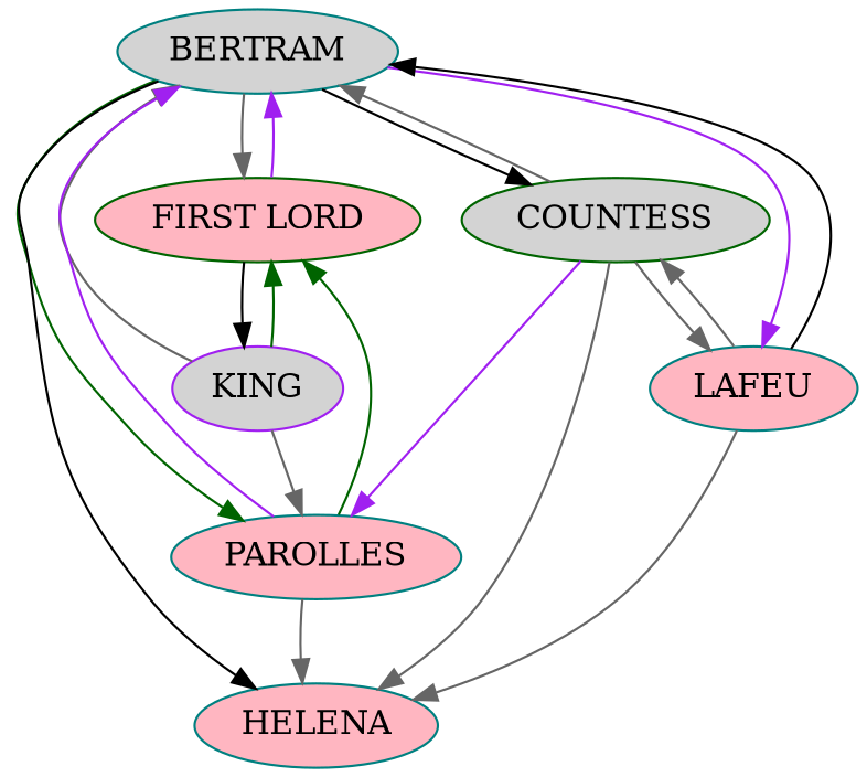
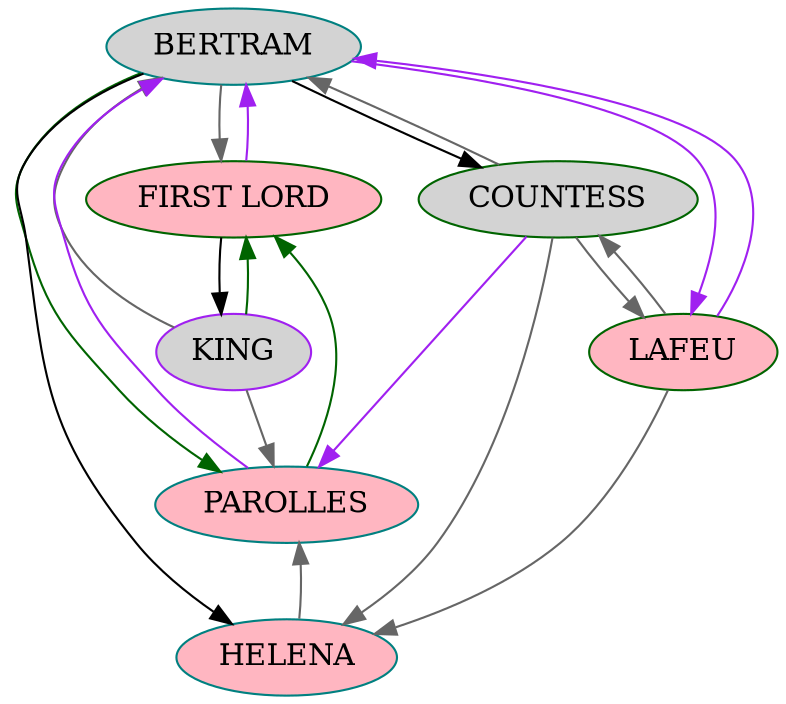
  strict digraph {
    node [color=teal fillcolor=lightpink style=filled]
    edge [color=gray40 weight=6]
    BERTRAM [fillcolor=lightgrey]
    "FIRST LORD" [color=darkgreen]
    KING [color=purple fillcolor=lightgrey]
    PAROLLES
    HELENA
    COUNTESS [color=darkgreen fillcolor=lightgrey]
-   LAFEU
+   LAFEU [color=darkgreen]
    BERTRAM -> "FIRST LORD" [weight=1]
    BERTRAM -> PAROLLES [color=darkgreen weight=1]
    BERTRAM -> HELENA [color=black]
    BERTRAM -> COUNTESS [color=black weight=3]
    BERTRAM -> LAFEU [color=purple]
    "FIRST LORD" -> BERTRAM [color=purple weight=4]
    "FIRST LORD" -> KING [color=black weight=4]
    KING -> BERTRAM
    KING -> "FIRST LORD" [color=darkgreen weight=15]
    KING -> PAROLLES
    PAROLLES -> BERTRAM [color=purple]
    PAROLLES -> "FIRST LORD" [color=darkgreen]
-   PAROLLES -> HELENA [weight=5]
+   HELENA -> PAROLLES [weight=5]
    COUNTESS -> BERTRAM [weight=2]
    COUNTESS -> PAROLLES [color=purple weight=4]
    COUNTESS -> HELENA [weight=2]
    COUNTESS -> LAFEU [weight=2]
-   LAFEU -> BERTRAM [color=black weight=7]
+   LAFEU -> BERTRAM [color=purple weight=7]
    LAFEU -> HELENA [weight=7]
    LAFEU -> COUNTESS [weight=5]
  }
